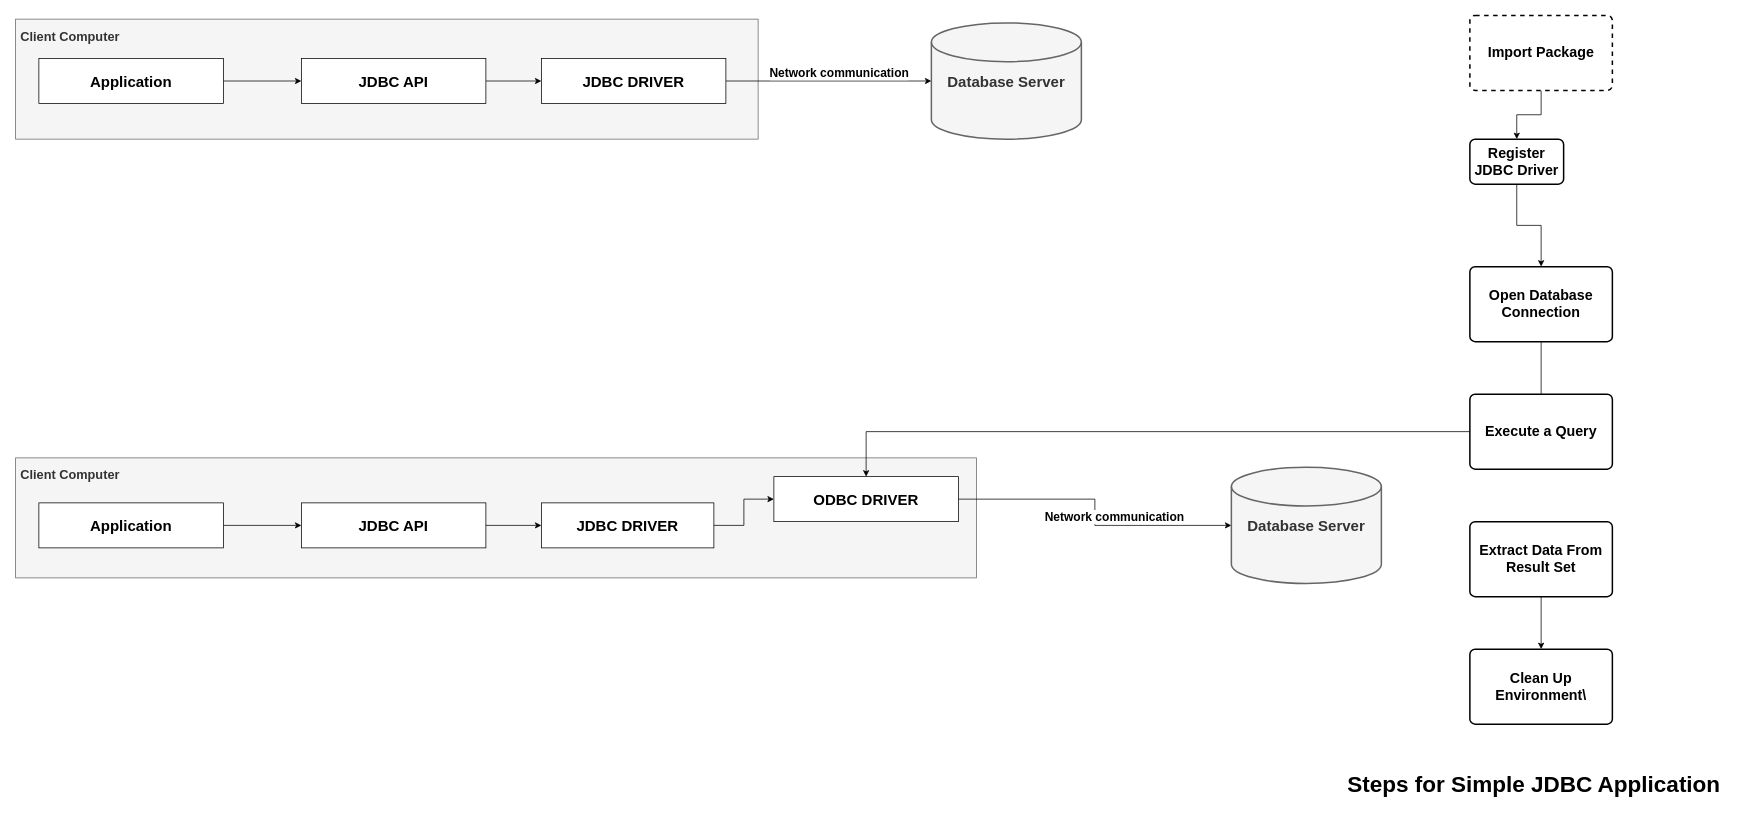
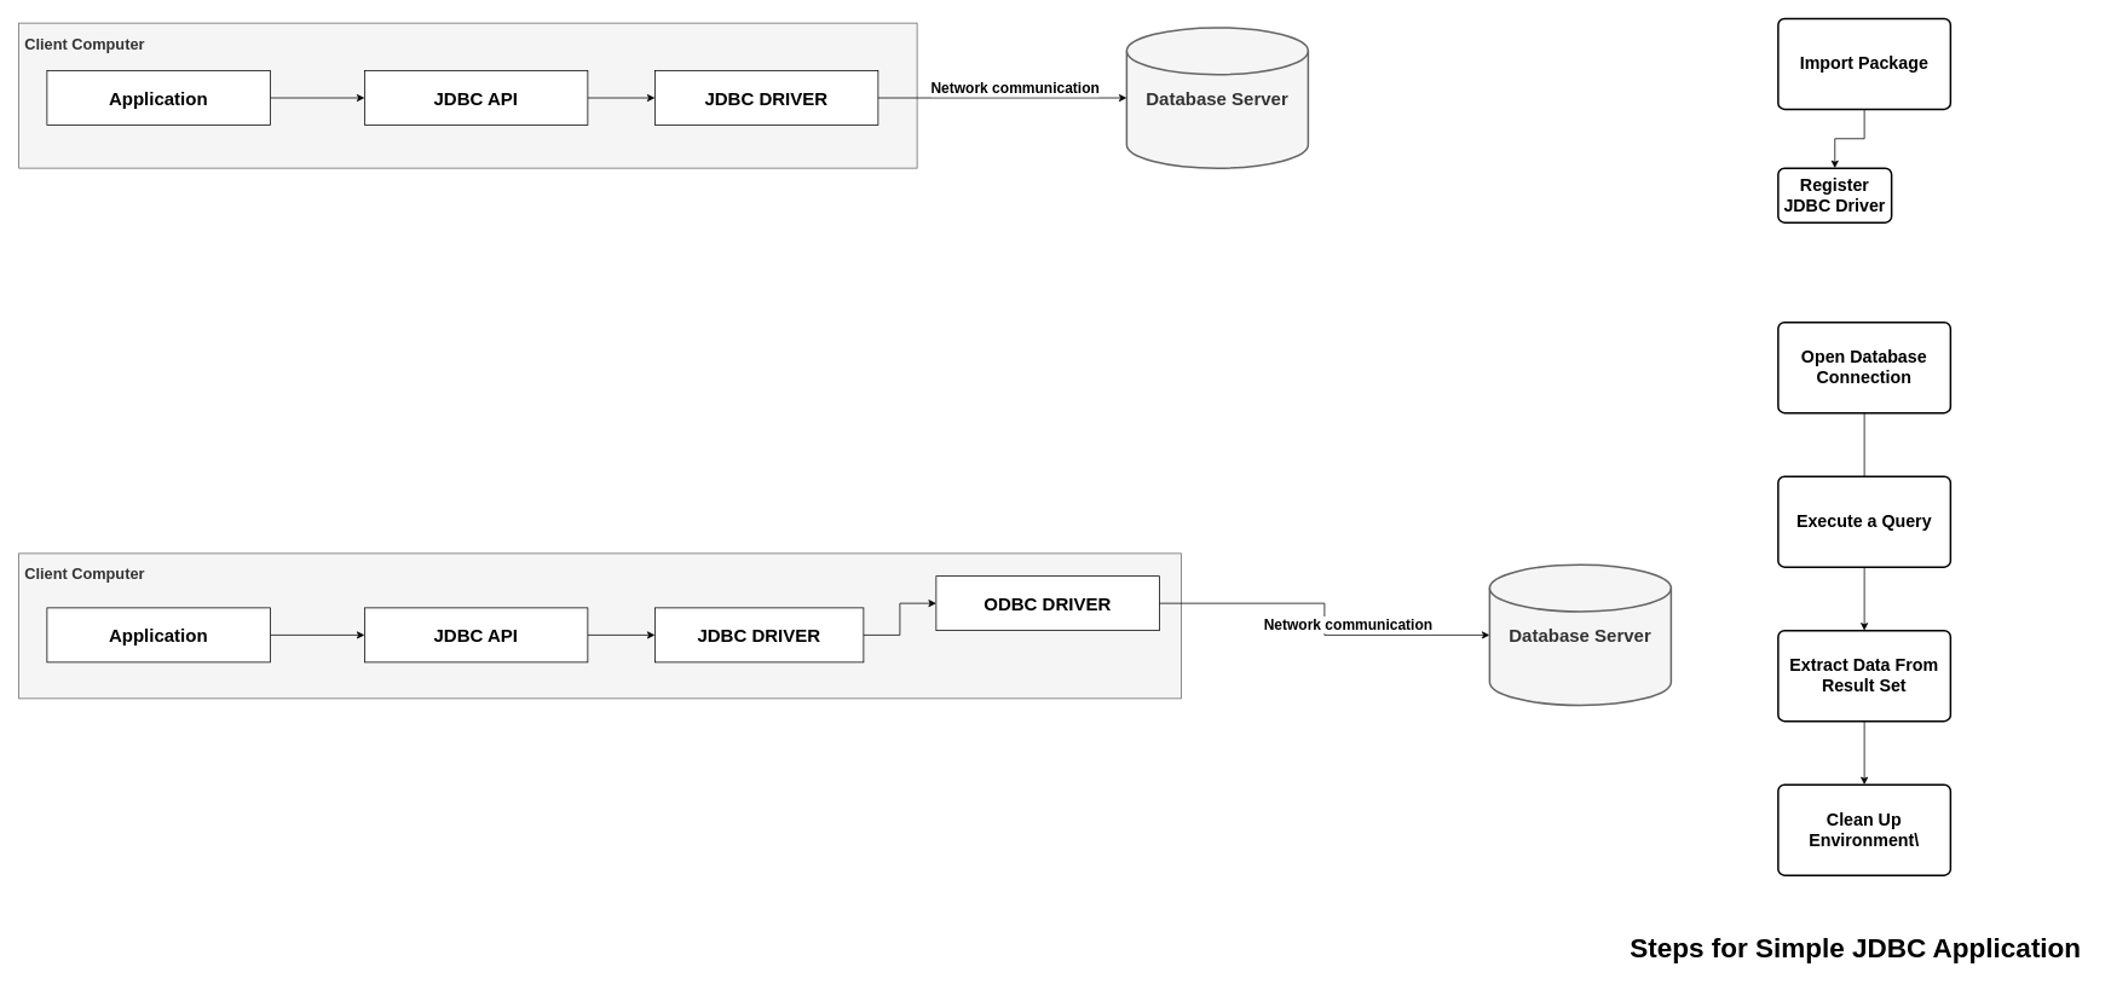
  <mxCell id="0" />
  <mxCell id="1" parent="0" />
  <mxCell id="2" value="&lt;b&gt;&lt;font style=&quot;font-size: 17px; line-height: 200%;&quot;&gt;&amp;nbsp;Client Computer&lt;/font&gt;&lt;/b&gt;" style="rounded=0;whiteSpace=wrap;html=1;verticalAlign=top;align=left;fillColor=#f5f5f5;fontColor=#333333;strokeColor=#666666;labelBackgroundColor=none;fillStyle=solid;" parent="1" vertex="1"><mxGeometry x="20" y="25" width="990" height="160" as="geometry" /></mxCell>
  <mxCell id="3" style="edgeStyle=orthogonalEdgeStyle;rounded=0;orthogonalLoop=1;jettySize=auto;html=1;entryX=0;entryY=0.5;entryDx=0;entryDy=0;" parent="1" source="4" target="6" edge="1"><mxGeometry relative="1" as="geometry" /></mxCell>
  <mxCell id="4" value="&lt;b&gt;&lt;font style=&quot;font-size: 20px;&quot;&gt;Application&lt;/font&gt;&lt;/b&gt;" style="rounded=0;whiteSpace=wrap;html=1;" parent="1" vertex="1"><mxGeometry x="51" y="77.5" width="246" height="60" as="geometry" /></mxCell>
  <mxCell id="5" style="edgeStyle=orthogonalEdgeStyle;rounded=0;orthogonalLoop=1;jettySize=auto;html=1;entryX=0;entryY=0.5;entryDx=0;entryDy=0;" parent="1" source="6" target="9" edge="1"><mxGeometry relative="1" as="geometry" /></mxCell>
  <mxCell id="6" value="&lt;b&gt;&lt;font style=&quot;font-size: 20px;&quot;&gt;JDBC API&lt;/font&gt;&lt;/b&gt;" style="rounded=0;whiteSpace=wrap;html=1;" parent="1" vertex="1"><mxGeometry x="401" y="77.5" width="246" height="60" as="geometry" /></mxCell>
  <mxCell id="7" style="edgeStyle=orthogonalEdgeStyle;rounded=0;orthogonalLoop=1;jettySize=auto;html=1;" parent="1" source="9" target="10" edge="1"><mxGeometry relative="1" as="geometry" /></mxCell>
  <mxCell id="8" value="Network communication" style="edgeLabel;html=1;align=center;verticalAlign=bottom;resizable=0;points=[];fontStyle=1;fontSize=16;" parent="7" vertex="1" connectable="0"><mxGeometry x="0.476" y="1" relative="1" as="geometry"><mxPoint x="-52" y="1" as="offset" /></mxGeometry></mxCell>
  <mxCell id="9" value="&lt;b&gt;&lt;font style=&quot;font-size: 20px;&quot;&gt;JDBC DRIVER&lt;/font&gt;&lt;/b&gt;" style="rounded=0;whiteSpace=wrap;html=1;" parent="1" vertex="1"><mxGeometry x="721" y="77.5" width="246" height="60" as="geometry" /></mxCell>
  <mxCell id="10" value="&lt;b&gt;&lt;font style=&quot;font-size: 20px;&quot;&gt;Database Server&lt;/font&gt;&lt;/b&gt;" style="strokeWidth=2;html=1;shape=mxgraph.flowchart.database;whiteSpace=wrap;align=center;fillColor=#f5f5f5;fontColor=#333333;strokeColor=#666666;" parent="1" vertex="1"><mxGeometry x="1241" y="30" width="200" height="155" as="geometry" /></mxCell>
  <mxCell id="11" value="&lt;b&gt;&lt;font style=&quot;font-size: 17px; line-height: 200%;&quot;&gt;&amp;nbsp;Client Computer&lt;/font&gt;&lt;/b&gt;" style="rounded=0;whiteSpace=wrap;html=1;verticalAlign=top;align=left;fillColor=#f5f5f5;fontColor=#333333;strokeColor=#666666;labelBackgroundColor=none;fillStyle=solid;" parent="1" vertex="1"><mxGeometry x="20" y="610" width="1281" height="160" as="geometry" /></mxCell>
  <mxCell id="12" style="edgeStyle=orthogonalEdgeStyle;rounded=0;orthogonalLoop=1;jettySize=auto;html=1;entryX=0;entryY=0.5;entryDx=0;entryDy=0;" parent="1" source="13" target="15" edge="1"><mxGeometry relative="1" as="geometry" /></mxCell>
  <mxCell id="13" value="&lt;b&gt;&lt;font style=&quot;font-size: 20px;&quot;&gt;Application&lt;/font&gt;&lt;/b&gt;" style="rounded=0;whiteSpace=wrap;html=1;" parent="1" vertex="1"><mxGeometry x="51" y="670" width="246" height="60" as="geometry" /></mxCell>
  <mxCell id="14" style="edgeStyle=orthogonalEdgeStyle;rounded=0;orthogonalLoop=1;jettySize=auto;html=1;entryX=0;entryY=0.5;entryDx=0;entryDy=0;" parent="1" source="15" target="19" edge="1"><mxGeometry relative="1" as="geometry" /></mxCell>
  <mxCell id="15" value="&lt;b&gt;&lt;font style=&quot;font-size: 20px;&quot;&gt;JDBC API&lt;/font&gt;&lt;/b&gt;" style="rounded=0;whiteSpace=wrap;html=1;" parent="1" vertex="1"><mxGeometry x="401" y="670" width="246" height="60" as="geometry" /></mxCell>
  <mxCell id="16" style="edgeStyle=orthogonalEdgeStyle;rounded=0;orthogonalLoop=1;jettySize=auto;html=1;exitX=1;exitY=0.5;exitDx=0;exitDy=0;" parent="1" source="21" target="20" edge="1"><mxGeometry relative="1" as="geometry"><mxPoint x="1181" y="720" as="sourcePoint" /></mxGeometry></mxCell>
  <mxCell id="17" value="Network communication" style="edgeLabel;html=1;align=center;verticalAlign=bottom;resizable=0;points=[];fontStyle=1;fontSize=16;" parent="16" connectable="0" vertex="1"><mxGeometry x="0.476" y="1" relative="1" as="geometry"><mxPoint x="-52" y="1" as="offset" /></mxGeometry></mxCell>
  <mxCell id="18" style="edgeStyle=orthogonalEdgeStyle;rounded=0;orthogonalLoop=1;jettySize=auto;html=1;entryX=0;entryY=0.5;entryDx=0;entryDy=0;" parent="1" source="19" target="21" edge="1"><mxGeometry relative="1" as="geometry" /></mxCell>
  <mxCell id="19" value="&lt;b&gt;&lt;font style=&quot;font-size: 20px;&quot;&gt;JDBC DRIVER&lt;/font&gt;&lt;/b&gt;" style="rounded=0;whiteSpace=wrap;html=1;" parent="1" vertex="1"><mxGeometry x="721" y="670" width="230" height="60" as="geometry" /></mxCell>
  <mxCell id="20" value="&lt;b&gt;&lt;font style=&quot;font-size: 20px;&quot;&gt;Database Server&lt;/font&gt;&lt;/b&gt;" style="strokeWidth=2;html=1;shape=mxgraph.flowchart.database;whiteSpace=wrap;align=center;fillColor=#f5f5f5;fontColor=#333333;strokeColor=#666666;" parent="1" vertex="1"><mxGeometry x="1641" y="622.5" width="200" height="155" as="geometry" /></mxCell>
  <mxCell id="21" value="&lt;b&gt;&lt;font style=&quot;font-size: 20px;&quot;&gt;ODBC DRIVER&lt;/font&gt;&lt;/b&gt;" style="rounded=0;whiteSpace=wrap;html=1;" parent="1" vertex="1"><mxGeometry x="1031" y="635" width="246" height="60" as="geometry" /></mxCell>
  <mxCell id="22" style="edgeStyle=orthogonalEdgeStyle;rounded=0;orthogonalLoop=1;jettySize=auto;html=1;entryX=0.5;entryY=0;entryDx=0;entryDy=0;" parent="1" source="23" target="25" edge="1"><mxGeometry relative="1" as="geometry" /></mxCell>
- <mxCell id="23" value="Import Package" style="rounded=1;whiteSpace=wrap;html=1;absoluteArcSize=1;arcSize=14;strokeWidth=2;fontStyle=1;fontSize=19;dashed=1;" parent="1" vertex="1"><mxGeometry x="1959" y="20" width="190" height="100" as="geometry" /></mxCell>
- <mxCell id="24" style="edgeStyle=orthogonalEdgeStyle;rounded=0;orthogonalLoop=1;jettySize=auto;html=1;entryX=0.5;entryY=0;entryDx=0;entryDy=0;" parent="1" source="25" target="27" edge="1"><mxGeometry relative="1" as="geometry" /></mxCell>
+ <mxCell id="23" value="Import Package" style="rounded=1;whiteSpace=wrap;html=1;absoluteArcSize=1;arcSize=14;strokeWidth=2;fontStyle=1;fontSize=19;" parent="1" vertex="1"><mxGeometry x="1959" y="20" width="190" height="100" as="geometry" /></mxCell>
  <mxCell id="25" value="Register JDBC Driver" style="rounded=1;whiteSpace=wrap;html=1;absoluteArcSize=1;arcSize=14;strokeWidth=2;fontStyle=1;fontSize=19;" parent="1" vertex="1"><mxGeometry x="1959" y="185" width="125" height="60" as="geometry" /></mxCell>
  <mxCell id="26" style="edgeStyle=orthogonalEdgeStyle;rounded=0;orthogonalLoop=1;jettySize=auto;html=1;entryX=0.5;entryY=0;entryDx=0;entryDy=0;endArrow=none;" parent="1" source="27" target="29" edge="1"><mxGeometry relative="1" as="geometry" /></mxCell>
  <mxCell id="27" value="Open Database Connection" style="rounded=1;whiteSpace=wrap;html=1;absoluteArcSize=1;arcSize=14;strokeWidth=2;fontStyle=1;fontSize=19;" parent="1" vertex="1"><mxGeometry x="1959" y="355" width="190" height="100" as="geometry" /></mxCell>
- <mxCell id="28" style="edgeStyle=orthogonalEdgeStyle;rounded=0;orthogonalLoop=1;jettySize=auto;html=1;" parent="1" source="29" target="21" edge="1"><mxGeometry relative="1" as="geometry" /></mxCell>
+ <mxCell id="28" style="edgeStyle=orthogonalEdgeStyle;rounded=0;orthogonalLoop=1;jettySize=auto;html=1;entryX=0.5;entryY=0;entryDx=0;entryDy=0;" parent="1" source="29" target="31" edge="1"><mxGeometry relative="1" as="geometry" /></mxCell>
  <mxCell id="29" value="Execute a Query" style="rounded=1;whiteSpace=wrap;html=1;absoluteArcSize=1;arcSize=14;strokeWidth=2;fontStyle=1;fontSize=19;" parent="1" vertex="1"><mxGeometry x="1959" y="525" width="190" height="100" as="geometry" /></mxCell>
  <mxCell id="30" value="" style="edgeStyle=orthogonalEdgeStyle;rounded=0;orthogonalLoop=1;jettySize=auto;html=1;" parent="1" source="31" target="32" edge="1"><mxGeometry relative="1" as="geometry" /></mxCell>
  <mxCell id="31" value="Extract Data From Result Set" style="rounded=1;whiteSpace=wrap;html=1;absoluteArcSize=1;arcSize=14;strokeWidth=2;fontStyle=1;fontSize=19;" parent="1" vertex="1"><mxGeometry x="1959" y="695" width="190" height="100" as="geometry" /></mxCell>
  <mxCell id="32" value="Clean Up Environment\" style="rounded=1;whiteSpace=wrap;html=1;absoluteArcSize=1;arcSize=14;strokeWidth=2;fontStyle=1;fontSize=19;" parent="1" vertex="1"><mxGeometry x="1959" y="865" width="190" height="100" as="geometry" /></mxCell>
  <mxCell id="33" value="Steps for Simple JDBC Application" style="text;html=1;align=center;verticalAlign=middle;resizable=0;points=[];autosize=1;strokeColor=none;fillColor=none;fontStyle=1;fontSize=30;" parent="1" vertex="1"><mxGeometry x="1784" y="1020" width="520" height="50" as="geometry" /></mxCell>
